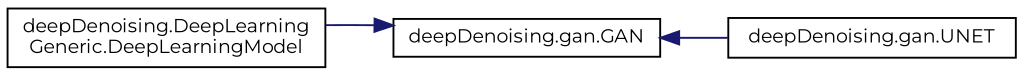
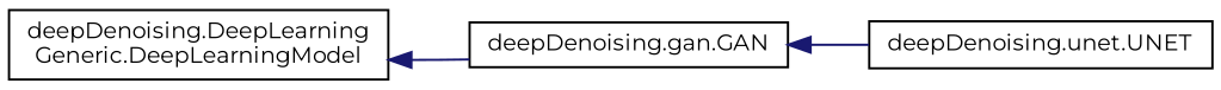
  digraph {
    fontname=Montserrat
    rankdir=LR
    node [color=black fillcolor=white fontname=Montserrat fontsize=10 shape=record style=filled]
    edge [color=midnightblue dir=back fontname=Montserrat fontsize=10 labelfontname=Helvetica labelfontsize=10 style=solid]
    n1 [height=0.2 label="deepDenoising.DeepLearning\lGeneric.DeepLearningModel" width=0.4]
    n2 [height=0.2 label="deepDenoising.gan.GAN" width=0.4]
-   n3 [height=0.2 label="deepDenoising.gan.UNET" width=0.4]
-   n2 -> n1
+   n3 [height=0.2 label="deepDenoising.unet.UNET" width=0.4]
+   n1 -> n2
    n2 -> n3
  }
